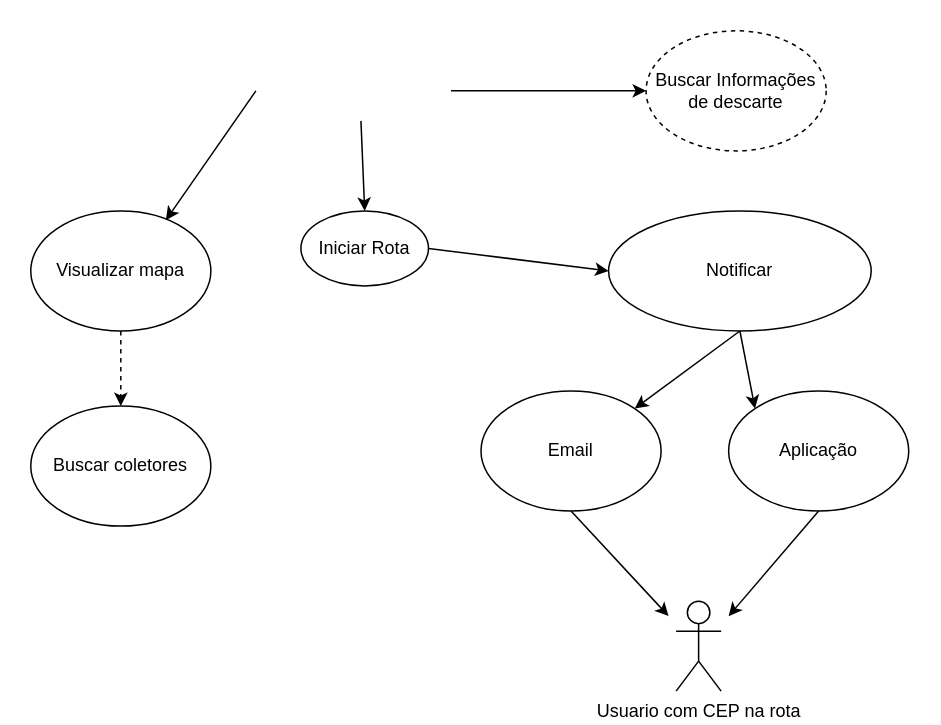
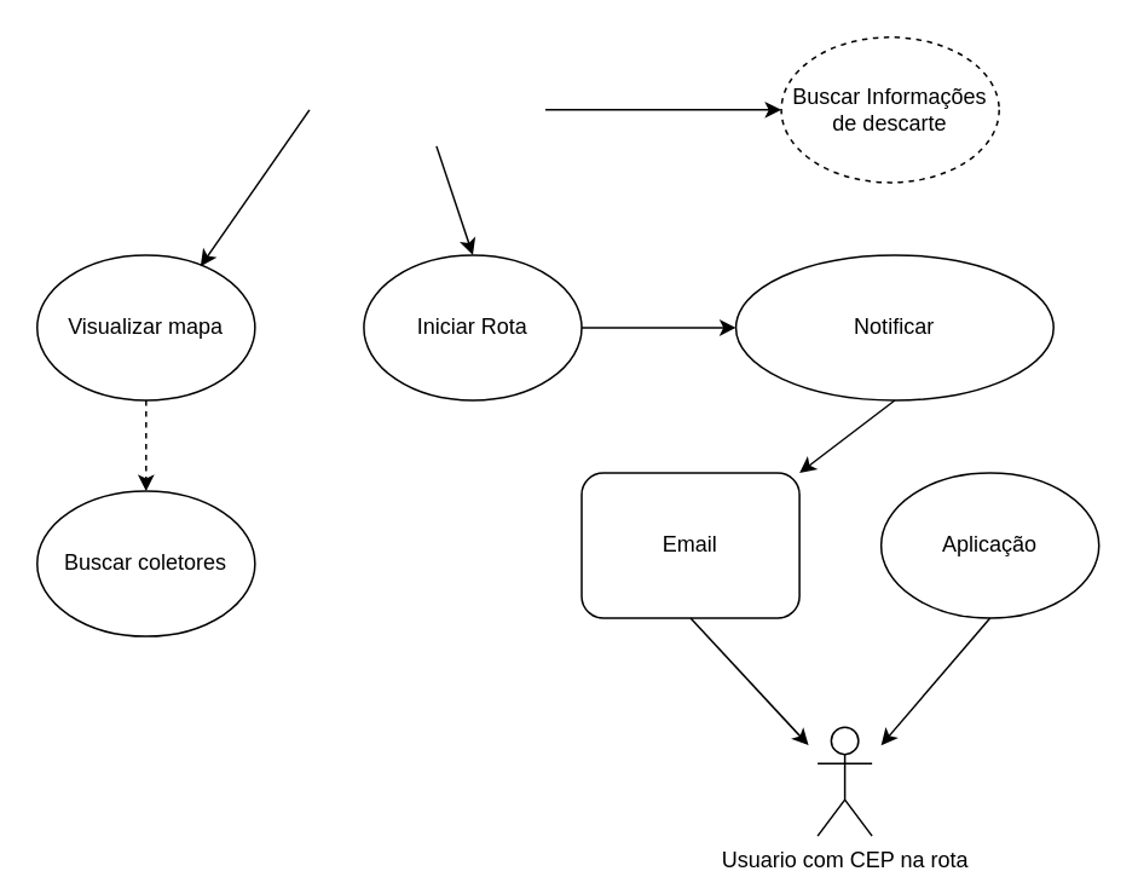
  <mxCell id="0" />
  <mxCell id="1" parent="0" />
  <mxCell id="2" value="Visualizar mapa" style="ellipse;whiteSpace=wrap;html=1;labelBackgroundColor=none;" vertex="1" parent="1"><mxGeometry x="20" y="140" width="120" height="80" as="geometry" /></mxCell>
  <mxCell id="3" value="" style="endArrow=classic;html=1;rounded=0;entryX=0.75;entryY=0.077;entryDx=0;entryDy=0;entryPerimeter=0;labelBackgroundColor=none;fontColor=default;" edge="1" parent="1" target="2"><mxGeometry width="50" height="50" relative="1" as="geometry"><mxPoint x="170" y="60" as="sourcePoint" /><mxPoint x="190" y="90" as="targetPoint" /></mxGeometry></mxCell>
  <mxCell id="4" value="" style="endArrow=classic;html=1;rounded=0;exitX=0.5;exitY=1;exitDx=0;exitDy=0;labelBackgroundColor=none;fontColor=default;dashed=1;" edge="1" parent="1" source="2" target="5"><mxGeometry width="50" height="50" relative="1" as="geometry"><mxPoint x="140" y="210" as="sourcePoint" /><mxPoint y="300" as="targetPoint" x="-20" /></mxGeometry></mxCell>
  <mxCell id="5" value="Buscar coletores" style="ellipse;whiteSpace=wrap;html=1;labelBackgroundColor=none;" vertex="1" parent="1"><mxGeometry x="20" y="270" width="120" height="80" as="geometry" /></mxCell>
  <mxCell id="6" value="" style="endArrow=classic;html=1;rounded=0;labelBackgroundColor=none;fontColor=default;" edge="1" parent="1" target="7"><mxGeometry width="50" height="50" relative="1" as="geometry"><mxPoint x="300" y="60" as="sourcePoint" /><mxPoint x="320" y="160" as="targetPoint" /></mxGeometry></mxCell>
  <mxCell id="7" value="&lt;div&gt;Buscar Informações&lt;/div&gt;&lt;div&gt;de descarte&lt;br&gt;&lt;/div&gt;" style="ellipse;whiteSpace=wrap;html=1;labelBackgroundColor=none;dashed=1;" vertex="1" parent="1"><mxGeometry x="430" y="20" width="120" height="80" as="geometry" /></mxCell>
  <mxCell id="8" value="" style="endArrow=classic;html=1;rounded=0;entryX=0.5;entryY=0;entryDx=0;entryDy=0;labelBackgroundColor=none;fontColor=default;" edge="1" parent="1" target="9"><mxGeometry width="50" height="50" relative="1" as="geometry"><mxPoint x="240" y="80" as="sourcePoint" /><mxPoint x="310" y="150" as="targetPoint" /></mxGeometry></mxCell>
- <mxCell id="9" value="Iniciar Rota" style="ellipse;whiteSpace=wrap;html=1;labelBackgroundColor=none;" vertex="1" parent="1"><mxGeometry x="200" y="140" width="85" height="50" as="geometry" /></mxCell>
+ <mxCell id="9" value="Iniciar Rota" style="ellipse;whiteSpace=wrap;html=1;labelBackgroundColor=none;" vertex="1" parent="1"><mxGeometry x="200" y="140" width="120" height="80" as="geometry" /></mxCell>
  <mxCell id="10" value="Notificar" style="ellipse;whiteSpace=wrap;html=1;" vertex="1" parent="1"><mxGeometry x="405" y="140" width="175" height="80" as="geometry" /></mxCell>
  <mxCell id="11" value="" style="endArrow=classic;html=1;rounded=0;exitX=1;exitY=0.5;exitDx=0;exitDy=0;entryX=0;entryY=0.5;entryDx=0;entryDy=0;" edge="1" parent="1" source="9" target="10"><mxGeometry width="50" height="50" relative="1" as="geometry"><mxPoint x="245" y="290" as="sourcePoint" /><mxPoint x="295" y="240" as="targetPoint" /></mxGeometry></mxCell>
- <mxCell id="12" value="Email" style="ellipse;whiteSpace=wrap;html=1;" vertex="1" parent="1"><mxGeometry x="320" y="260" width="120" height="80" as="geometry" /></mxCell>
+ <mxCell id="12" value="Email" style="whiteSpace=wrap;html=1;rounded=1;" vertex="1" parent="1"><mxGeometry x="320" y="260" width="120" height="80" as="geometry" /></mxCell>
  <mxCell id="13" value="Aplicação" style="ellipse;whiteSpace=wrap;html=1;" vertex="1" parent="1"><mxGeometry x="485" y="260" width="120" height="80" as="geometry" /></mxCell>
  <mxCell id="14" value="" style="endArrow=classic;html=1;rounded=0;entryX=1;entryY=0;entryDx=0;entryDy=0;exitX=0.5;exitY=1;exitDx=0;exitDy=0;" edge="1" parent="1" source="10" target="12"><mxGeometry width="50" height="50" relative="1" as="geometry"><mxPoint x="245" y="290" as="sourcePoint" /><mxPoint x="295" y="240" as="targetPoint" /></mxGeometry></mxCell>
- <mxCell id="15" value="" style="endArrow=classic;html=1;rounded=0;exitX=0.5;exitY=1;exitDx=0;exitDy=0;entryX=0;entryY=0;entryDx=0;entryDy=0;" edge="1" parent="1" source="10" target="13"><mxGeometry width="50" height="50" relative="1" as="geometry"><mxPoint x="245" y="290" as="sourcePoint" /><mxPoint x="295" y="240" as="targetPoint" /></mxGeometry></mxCell>
  <mxCell id="16" value="Usuario com CEP na rota" style="shape=umlActor;verticalLabelPosition=bottom;verticalAlign=top;html=1;outlineConnect=0;" vertex="1" parent="1"><mxGeometry x="450" y="400" width="30" height="60" as="geometry" /></mxCell>
  <mxCell id="17" value="" style="endArrow=classic;html=1;rounded=0;exitX=0.5;exitY=1;exitDx=0;exitDy=0;" edge="1" parent="1" source="12"><mxGeometry width="50" height="50" relative="1" as="geometry"><mxPoint x="245" y="290" as="sourcePoint" /><mxPoint x="445" y="410" as="targetPoint" /></mxGeometry></mxCell>
  <mxCell id="18" value="" style="endArrow=classic;html=1;rounded=0;exitX=0.5;exitY=1;exitDx=0;exitDy=0;" edge="1" parent="1" source="13"><mxGeometry width="50" height="50" relative="1" as="geometry"><mxPoint x="245" y="290" as="sourcePoint" /><mxPoint x="485" y="410" as="targetPoint" /></mxGeometry></mxCell>
